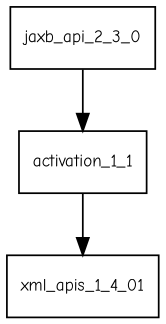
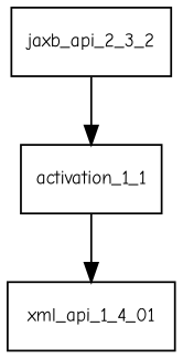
  digraph {
    fontname="Comic Neue"
    node [fontname="Comic Neue" fontsize=10.0 shape=box]
    edge [fontname="Comic Neue"]
-   jaxb_api_2_3_0
+   jaxb_api_2_3_0 [label=jaxb_api_2_3_2]
    activation_1_1
-   xml_apis_1_4_01
+   xml_apis_1_4_01 [label=xml_api_1_4_01]
    jaxb_api_2_3_0 -> activation_1_1
    activation_1_1 -> xml_apis_1_4_01
  }
